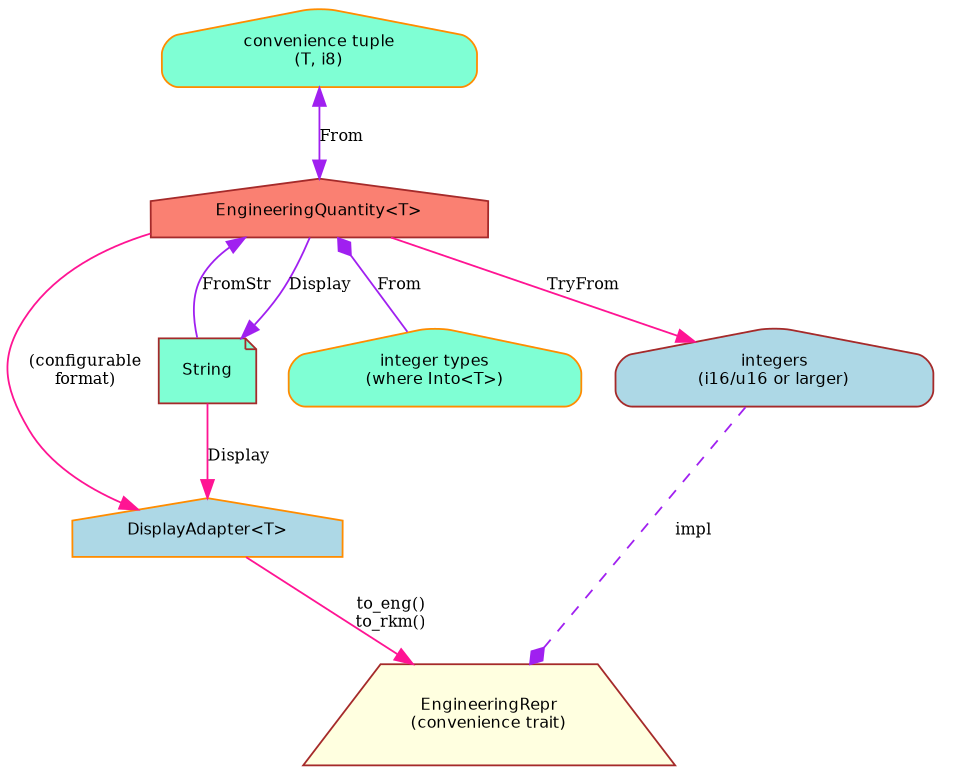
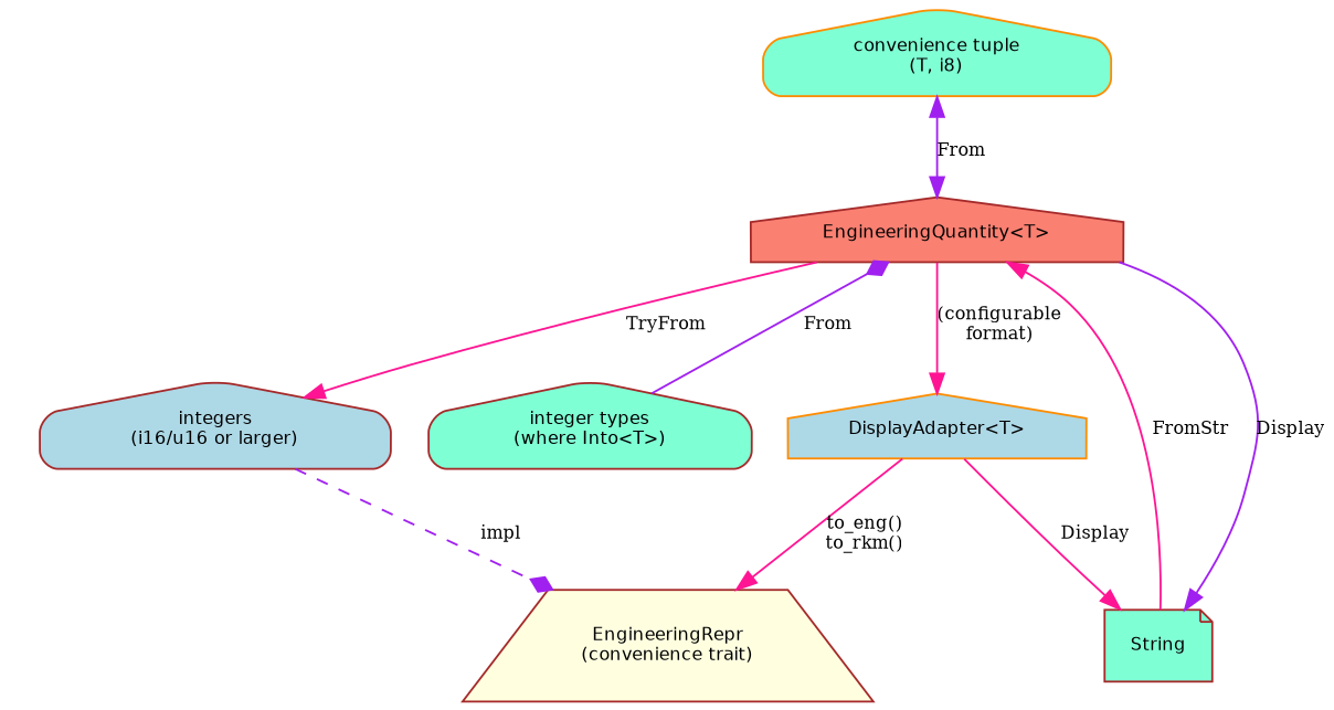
  digraph {
    node [color=brown fillcolor=aquamarine fontname=Helvetica fontsize=9 shape=house style="rounded,filled"]
    edge [arrowhead=normal color=deeppink fontsize=9]
    n1 [fillcolor=salmon label="EngineeringQuantity<T>" style=filled]
    n2 [color=darkorange fillcolor=lightblue label="DisplayAdapter<T>" style=filled]
    n3 [fillcolor=lightyellow label="EngineeringRepr\n(convenience trait)" shape=trapezium style=filled]
-   n4 [color=darkorange label="integer types\n(where Into<T>)"]
+   n4 [label="integer types\n(where Into<T>)"]
    n5 [fillcolor=lightblue label="integers\n(i16/u16 or larger)"]
    n6 [label=String shape=note]
    n7 [color=darkorange label="convenience tuple\n(T, i8)"]
    subgraph sub_1 {
      n1
      n2
      n3
    }
    subgraph cluster_2 {
      penwidth=0
      n4
      n5
    }
    n1 -> n2 [label="(configurable\nformat)"]
    n1 -> n5 [label=TryFrom]
    n1 -> n6 [color=purple label=Display]
    n2 -> n3 [label="to_eng()\nto_rkm()"]
-   n6 -> n2 [label=Display]
+   n2 -> n6 [label=Display]
    n4 -> n1 [arrowhead=diamond color=purple label=From]
    n5 -> n3 [arrowhead=diamond color=purple label="  impl" style=dashed]
-   n6 -> n1 [color=purple label=FromStr]
+   n6 -> n1 [label=FromStr]
    n7 -> n1 [color=purple dir=both label=From arrowhead=""]
  }
